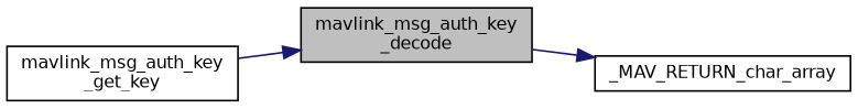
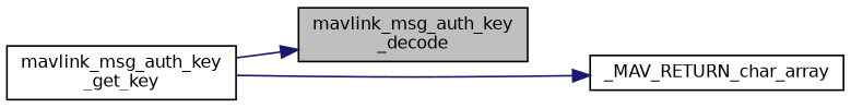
  digraph {
    rankdir=LR
    node [color=black fillcolor=white fontname=Helvetica fontsize=10 shape=record style=filled]
    edge [color=midnightblue fontname=Helvetica fontsize=10 labelfontname=Helvetica labelfontsize=10 style=solid]
    n1 [fillcolor=grey75 fontcolor=black height=0.2 label="mavlink_msg_auth_key\l_decode" width=0.4]
    n2 [height=0.2 label="mavlink_msg_auth_key\l_get_key" width=0.4]
    n3 [height=0.2 label=_MAV_RETURN_char_array width=0.4]
    n2 -> n1
-   n1 -> n3
+   n2 -> n3
  }
